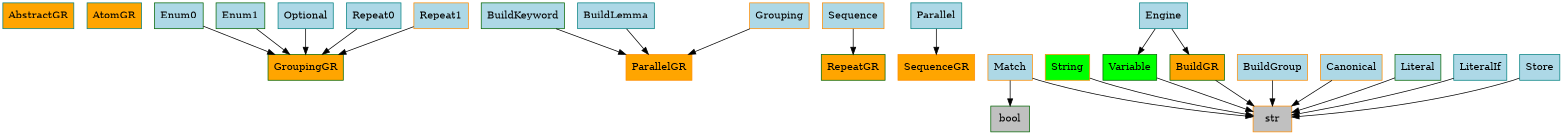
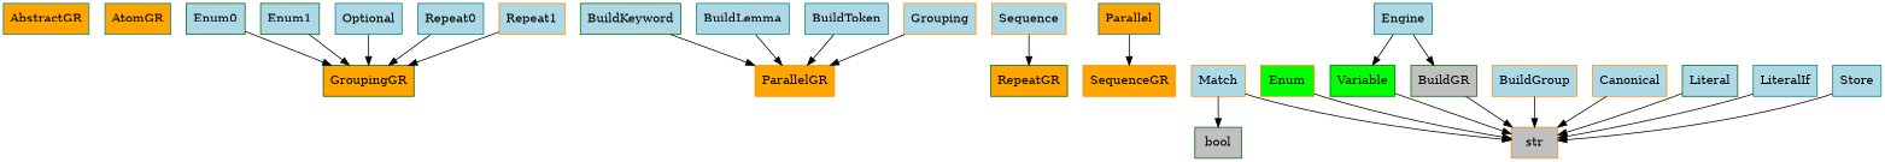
  digraph {
    node [color=teal fillcolor=lightblue shape=rect style=filled]
    n1 [fillcolor=orange label=AbstractGR]
    n2 [fillcolor=orange label=AtomGR]
    n3 [color=darkgreen fillcolor=orange label=GroupingGR]
    n4 [color=darkorange fillcolor=orange label=ParallelGR]
    n5 [color=darkgreen fillcolor=orange label=RepeatGR]
    n6 [color=darkorange fillcolor=orange label=SequenceGR]
    n7 [color=darkgreen fillcolor=gray label=bool]
    n8 [color=darkorange fillcolor=gray label=str]
-   n9 [color=darkorange fillcolor=lime label=String]
+   n9 [color=darkorange fillcolor=lime label=Enum]
    n10 [color=darkgreen fillcolor=lime label=Variable]
    n11 [color=darkorange label=BuildGroup]
    n12 [color=darkgreen label=BuildKeyword]
    n13 [label=BuildLemma]
+   n14 [label=BuildToken]
    n15 [color=darkorange label=Canonical]
    n16 [color=darkgreen label=Enum0]
    n17 [color=darkgreen label=Enum1]
    n18 [color=darkorange label=Grouping]
    n19 [color=darkgreen label=Literal]
    n20 [label=LiteralIf]
    n21 [color=darkorange label=Match]
    n22 [label=Optional]
-   n23 [label=Parallel]
+   n23 [fillcolor=orange label=Parallel]
    n24 [label=Repeat0]
    n25 [color=darkorange label=Repeat1]
    n26 [color=darkorange label=Sequence]
    n27 [label=Store]
-   n28 [color=darkgreen fillcolor=orange label=BuildGR]
+   n28 [color=darkgreen fillcolor=gray label=BuildGR]
    n29 [label=Engine]
    n9 -> n8
    n10 -> n8
    n11 -> n8
    n12 -> n4
    n13 -> n4
+   n14 -> n4
    n15 -> n8
    n16 -> n3
    n17 -> n3
    n18 -> n4
    n19 -> n8
    n20 -> n8
    n21 -> n7
    n21 -> n8
    n22 -> n3
    n23 -> n6
    n24 -> n3
    n25 -> n3
    n26 -> n5
    n27 -> n8
    n28 -> n8
    n29 -> n10
    n29 -> n28
  }
